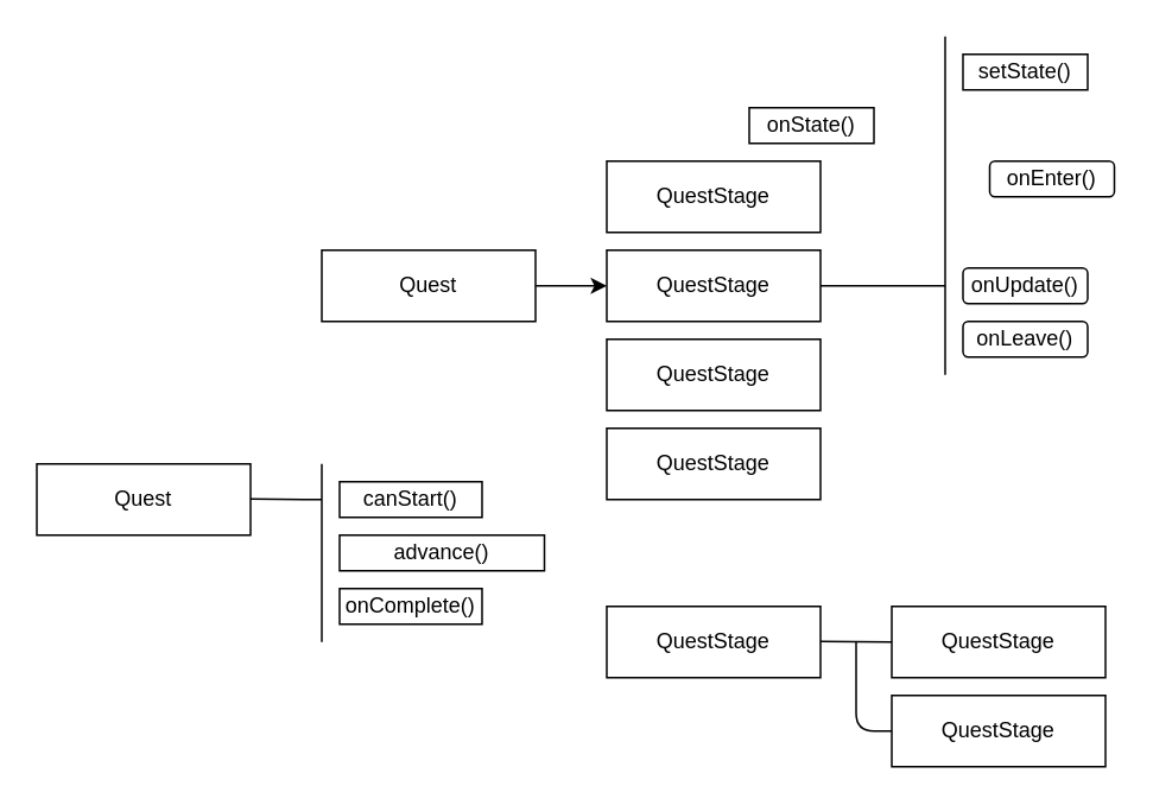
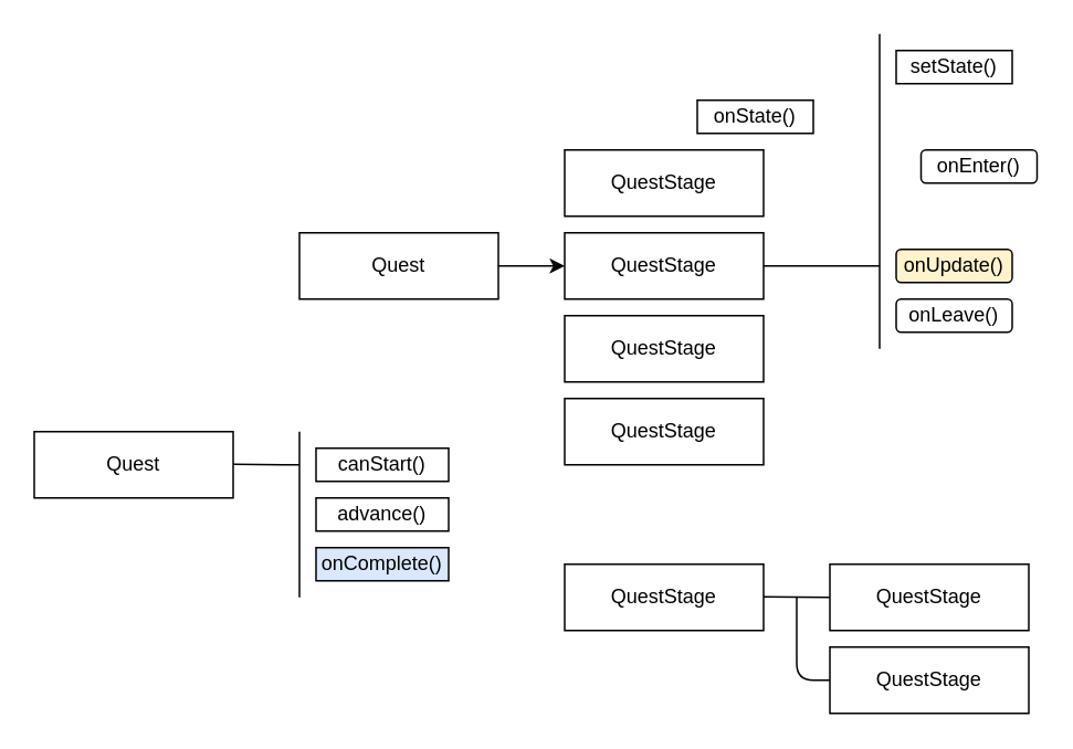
  <mxCell id="0" />
  <mxCell id="1" parent="0" />
  <mxCell id="2" value="Quest" style="rounded=0;whiteSpace=wrap;html=1;" vertex="1" parent="1"><mxGeometry x="180" y="140" width="120" height="40" as="geometry" /></mxCell>
  <mxCell id="3" value="QuestStage" style="rounded=0;whiteSpace=wrap;html=1;" vertex="1" parent="1"><mxGeometry x="340" y="140" width="120" height="40" as="geometry" /></mxCell>
  <mxCell id="4" value="QuestStage" style="rounded=0;whiteSpace=wrap;html=1;" vertex="1" parent="1"><mxGeometry x="340" y="190" width="120" height="40" as="geometry" /></mxCell>
  <mxCell id="5" value="QuestStage" style="rounded=0;whiteSpace=wrap;html=1;" vertex="1" parent="1"><mxGeometry x="340" y="240" width="120" height="40" as="geometry" /></mxCell>
  <mxCell id="6" value="" style="endArrow=classic;html=1;entryX=0;entryY=0.5;entryDx=0;entryDy=0;" edge="1" parent="1" target="3"><mxGeometry width="50" height="50" relative="1" as="geometry"><mxPoint x="300" y="160" as="sourcePoint" /><mxPoint x="350" y="110" as="targetPoint" /></mxGeometry></mxCell>
  <mxCell id="7" value="QuestStage" style="rounded=0;whiteSpace=wrap;html=1;" vertex="1" parent="1"><mxGeometry x="340" y="90" width="120" height="40" as="geometry" /></mxCell>
  <mxCell id="8" value="onEnter()" style="rounded=1;whiteSpace=wrap;html=1;" vertex="1" parent="1"><mxGeometry x="555" y="90" width="70" height="20" as="geometry" /></mxCell>
  <mxCell id="9" value="onLeave()" style="rounded=1;whiteSpace=wrap;html=1;" vertex="1" parent="1"><mxGeometry x="540" y="180" width="70" height="20" as="geometry" /></mxCell>
- <mxCell id="10" value="onUpdate()" style="rounded=1;whiteSpace=wrap;html=1;" vertex="1" parent="1"><mxGeometry x="540" y="150" width="70" height="20" as="geometry" /></mxCell>
+ <mxCell id="10" value="onUpdate()" style="rounded=1;whiteSpace=wrap;html=1;fillColor=#fff2cc;" vertex="1" parent="1"><mxGeometry x="540" y="150" width="70" height="20" as="geometry" /></mxCell>
  <mxCell id="11" value="" style="endArrow=none;html=1;" edge="1" parent="1"><mxGeometry width="50" height="50" relative="1" as="geometry"><mxPoint x="530" y="210" as="sourcePoint" /><mxPoint x="530" y="20" as="targetPoint" /></mxGeometry></mxCell>
  <mxCell id="12" value="" style="endArrow=none;html=1;exitX=1;exitY=0.5;exitDx=0;exitDy=0;" edge="1" parent="1" source="3"><mxGeometry width="50" height="50" relative="1" as="geometry"><mxPoint x="580" y="280" as="sourcePoint" /><mxPoint x="530" y="160" as="targetPoint" /></mxGeometry></mxCell>
  <mxCell id="13" value="QuestStage" style="rounded=0;whiteSpace=wrap;html=1;" vertex="1" parent="1"><mxGeometry x="340" y="340" width="120" height="40" as="geometry" /></mxCell>
  <mxCell id="14" value="setState()" style="rounded=0;whiteSpace=wrap;html=1;" vertex="1" parent="1"><mxGeometry x="540" y="30" width="70" height="20" as="geometry" /></mxCell>
  <mxCell id="15" value="onState()" style="rounded=0;whiteSpace=wrap;html=1;" vertex="1" parent="1"><mxGeometry x="420" y="60" width="70" height="20" as="geometry" /></mxCell>
  <mxCell id="16" value="QuestStage" style="rounded=0;whiteSpace=wrap;html=1;" vertex="1" parent="1"><mxGeometry x="500" y="340" width="120" height="40" as="geometry" /></mxCell>
  <mxCell id="17" value="QuestStage" style="rounded=0;whiteSpace=wrap;html=1;" vertex="1" parent="1"><mxGeometry x="500" y="390" width="120" height="40" as="geometry" /></mxCell>
  <mxCell id="18" value="" style="endArrow=none;html=1;exitX=1;exitY=0.5;exitDx=0;exitDy=0;" edge="1" parent="1"><mxGeometry width="50" height="50" relative="1" as="geometry"><mxPoint x="460" y="359.66" as="sourcePoint" /><mxPoint x="500" y="360" as="targetPoint" /></mxGeometry></mxCell>
  <mxCell id="19" value="" style="endArrow=none;html=1;entryX=0;entryY=0.5;entryDx=0;entryDy=0;" edge="1" parent="1" target="17"><mxGeometry width="50" height="50" relative="1" as="geometry"><mxPoint x="480" y="360" as="sourcePoint" /><mxPoint x="510" y="370" as="targetPoint" /><Array as="points"><mxPoint x="480" y="410" /></Array></mxGeometry></mxCell>
  <mxCell id="20" value="Quest" style="rounded=0;whiteSpace=wrap;html=1;" vertex="1" parent="1"><mxGeometry x="20" y="260" width="120" height="40" as="geometry" /></mxCell>
  <mxCell id="21" value="" style="endArrow=none;html=1;" edge="1" parent="1"><mxGeometry width="50" height="50" relative="1" as="geometry"><mxPoint x="180" y="360" as="sourcePoint" /><mxPoint x="180" y="260" as="targetPoint" /></mxGeometry></mxCell>
  <mxCell id="22" value="canStart()" style="rounded=0;whiteSpace=wrap;html=1;" vertex="1" parent="1"><mxGeometry x="190" y="270" width="80" height="20" as="geometry" /></mxCell>
- <mxCell id="23" value="onComplete()" style="rounded=0;whiteSpace=wrap;html=1;" vertex="1" parent="1"><mxGeometry x="190" y="330" width="80" height="20" as="geometry" /></mxCell>
+ <mxCell id="23" value="onComplete()" style="rounded=0;whiteSpace=wrap;html=1;fillColor=#dae8fc;" vertex="1" parent="1"><mxGeometry x="190" y="330" width="80" height="20" as="geometry" /></mxCell>
  <mxCell id="24" value="" style="endArrow=none;html=1;exitX=1;exitY=0.5;exitDx=0;exitDy=0;" edge="1" parent="1"><mxGeometry width="50" height="50" relative="1" as="geometry"><mxPoint x="140" y="279.71" as="sourcePoint" /><mxPoint x="180" y="280" as="targetPoint" /></mxGeometry></mxCell>
- <mxCell id="25" value="advance()" style="rounded=0;whiteSpace=wrap;html=1;" vertex="1" parent="1"><mxGeometry x="190" y="300" width="115" height="20" as="geometry" /></mxCell>
+ <mxCell id="25" value="advance()" style="rounded=0;whiteSpace=wrap;html=1;" vertex="1" parent="1"><mxGeometry x="190" y="300" width="80" height="20" as="geometry" /></mxCell>
